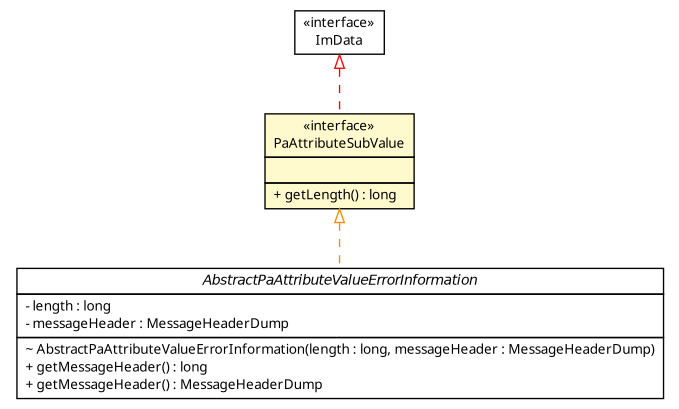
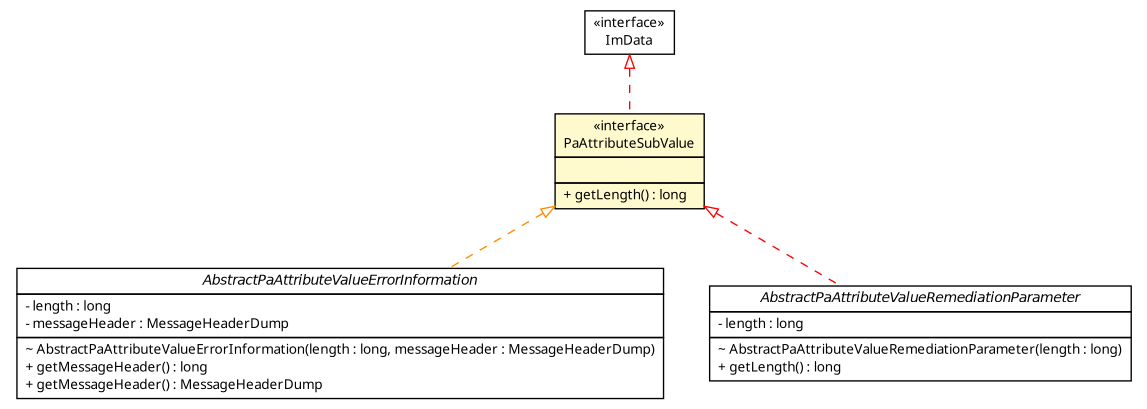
  digraph {
    fontname="Noto Sans"
    nodesep=0.25
    ranksep=0.5
    node [fontcolor=black fontname="Noto Sans" fontsize=10.0 shape=plaintext]
    edge [arrowtail=empty color=red dir=back fontname="Noto Sans" fontsize=10 headport=p labelfontname=Helvetica labelfontsize=10 style=dashed tailport=p]
    n1 [label=<<table title="de.hsbremen.tc.tnc.message.m.ImData" border="0" cellborder="1" cellspacing="0" cellpadding="2" port="p" href="../../../../../../de/hsbremen/tc/tnc/message/m/ImData.html"> 		<tr><td><table border="0" cellspacing="0" cellpadding="1"> <tr><td align="center" balign="center"> &#171;interface&#187; </td></tr> <tr><td align="center" balign="center"> ImData </td></tr> 		</table></td></tr> 		</table>>]
    n2 [label=<<table title="org.ietf.nea.pa.attribute.util.PaAttributeSubValue" border="0" cellborder="1" cellspacing="0" cellpadding="2" port="p" bgcolor="lemonChiffon" href="./PaAttributeSubValue.html"> 		<tr><td><table border="0" cellspacing="0" cellpadding="1"> <tr><td align="center" balign="center"> &#171;interface&#187; </td></tr> <tr><td align="center" balign="center"> PaAttributeSubValue </td></tr> 		</table></td></tr> 		<tr><td><table border="0" cellspacing="0" cellpadding="1"> <tr><td align="left" balign="left">  </td></tr> 		</table></td></tr> 		<tr><td><table border="0" cellspacing="0" cellpadding="1"> <tr><td align="left" balign="left"> + getLength() : long </td></tr> 		</table></td></tr> 		</table>>]
    n3 [label=<<table title="org.ietf.nea.pa.attribute.util.AbstractPaAttributeValueErrorInformation" border="0" cellborder="1" cellspacing="0" cellpadding="2" port="p" href="./AbstractPaAttributeValueErrorInformation.html"> 		<tr><td><table border="0" cellspacing="0" cellpadding="1"> <tr><td align="center" balign="center"><font face="Helvetica-Oblique"> AbstractPaAttributeValueErrorInformation </font></td></tr> 		</table></td></tr> 		<tr><td><table border="0" cellspacing="0" cellpadding="1"> <tr><td align="left" balign="left"> - length : long </td></tr> <tr><td align="left" balign="left"> - messageHeader : MessageHeaderDump </td></tr> 		</table></td></tr> 		<tr><td><table border="0" cellspacing="0" cellpadding="1"> <tr><td align="left" balign="left"> ~ AbstractPaAttributeValueErrorInformation(length : long, messageHeader : MessageHeaderDump) </td></tr> <tr><td align="left" balign="left"> + getMessageHeader() : long </td></tr> <tr><td align="left" balign="left"> + getMessageHeader() : MessageHeaderDump </td></tr> 		</table></td></tr> 		</table>>]
+   n4 [label=<<table title="org.ietf.nea.pa.attribute.util.AbstractPaAttributeValueRemediationParameter" border="0" cellborder="1" cellspacing="0" cellpadding="2" port="p" href="./AbstractPaAttributeValueRemediationParameter.html"> 		<tr><td><table border="0" cellspacing="0" cellpadding="1"> <tr><td align="center" balign="center"><font face="Helvetica-Oblique"> AbstractPaAttributeValueRemediationParameter </font></td></tr> 		</table></td></tr> 		<tr><td><table border="0" cellspacing="0" cellpadding="1"> <tr><td align="left" balign="left"> - length : long </td></tr> 		</table></td></tr> 		<tr><td><table border="0" cellspacing="0" cellpadding="1"> <tr><td align="left" balign="left"> ~ AbstractPaAttributeValueRemediationParameter(length : long) </td></tr> <tr><td align="left" balign="left"> + getLength() : long </td></tr> 		</table></td></tr> 		</table>>]
    n1 -> n2
    n2 -> n3 [color=darkorange]
+   n2 -> n4
  }
